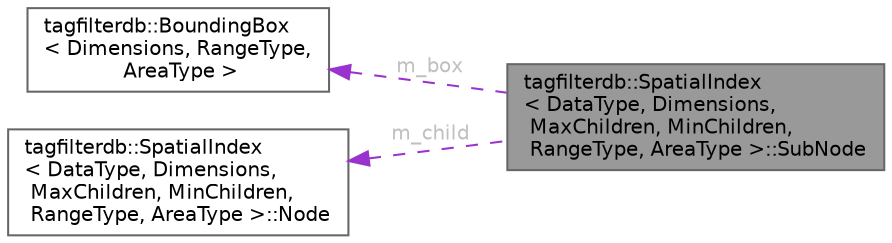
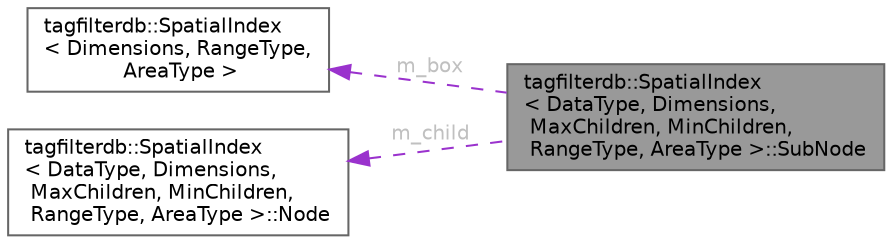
  digraph {
    rankdir=LR
    node [color=gray40 fillcolor=white fontname=Helvetica fontsize=10 shape=box style=filled]
    edge [color=darkorchid3 dir=back fontcolor=grey fontname=Helvetica fontsize=10 labelfontname=Helvetica labelfontsize=10 style=dashed]
    n1 [fillcolor=grey60 fontcolor=black height=0.2 label="tagfilterdb::SpatialIndex\l\< DataType, Dimensions,\l MaxChildren, MinChildren,\l RangeType, AreaType \>::SubNode" width=0.4]
-   n2 [height=0.2 label="tagfilterdb::BoundingBox\l\< Dimensions, RangeType,\l AreaType \>" width=0.4]
+   n2 [height=0.2 label="tagfilterdb::SpatialIndex\l\< Dimensions, RangeType,\l AreaType \>" width=0.4]
    n3 [height=0.2 label="tagfilterdb::SpatialIndex\l\< DataType, Dimensions,\l MaxChildren, MinChildren,\l RangeType, AreaType \>::Node" width=0.4]
    n2 -> n1 [label=" m_box"]
    n3 -> n1 [label=" m_child"]
  }
